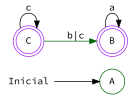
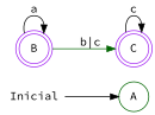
  digraph {
    fontname="Source Code Pro"
    rankdir=LR
    node [color=darkgreen fontname="Source Code Pro" shape=doublecircle]
    edge [color=black fontname="Source Code Pro"]
    Inicial [shape=plaintext]
    A [shape=circle]
    B [color=purple]
    C [color=purple]
    Inicial -> A
    B -> B [label=a]
-   C -> B [color=darkgreen label="b|c"]
+   B -> C [color=darkgreen label="b|c"]
    C -> C [label=c]
  }
